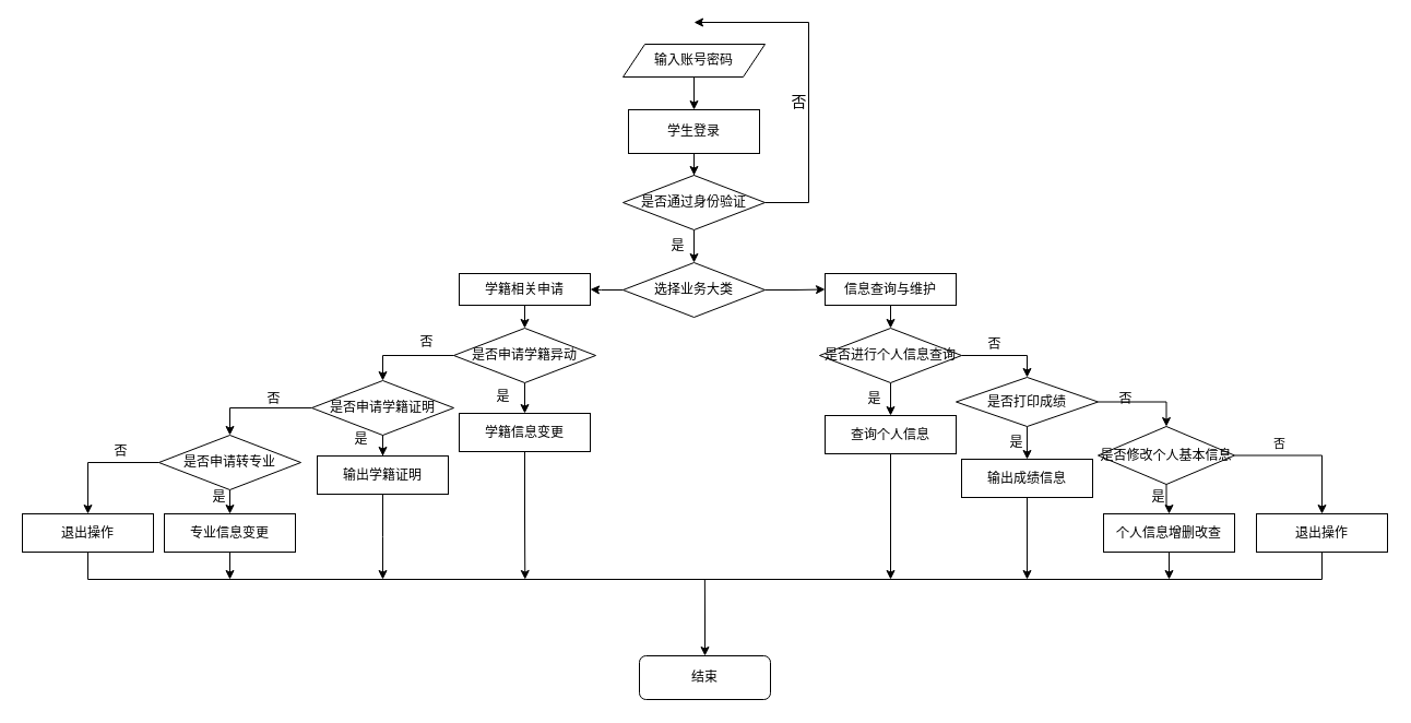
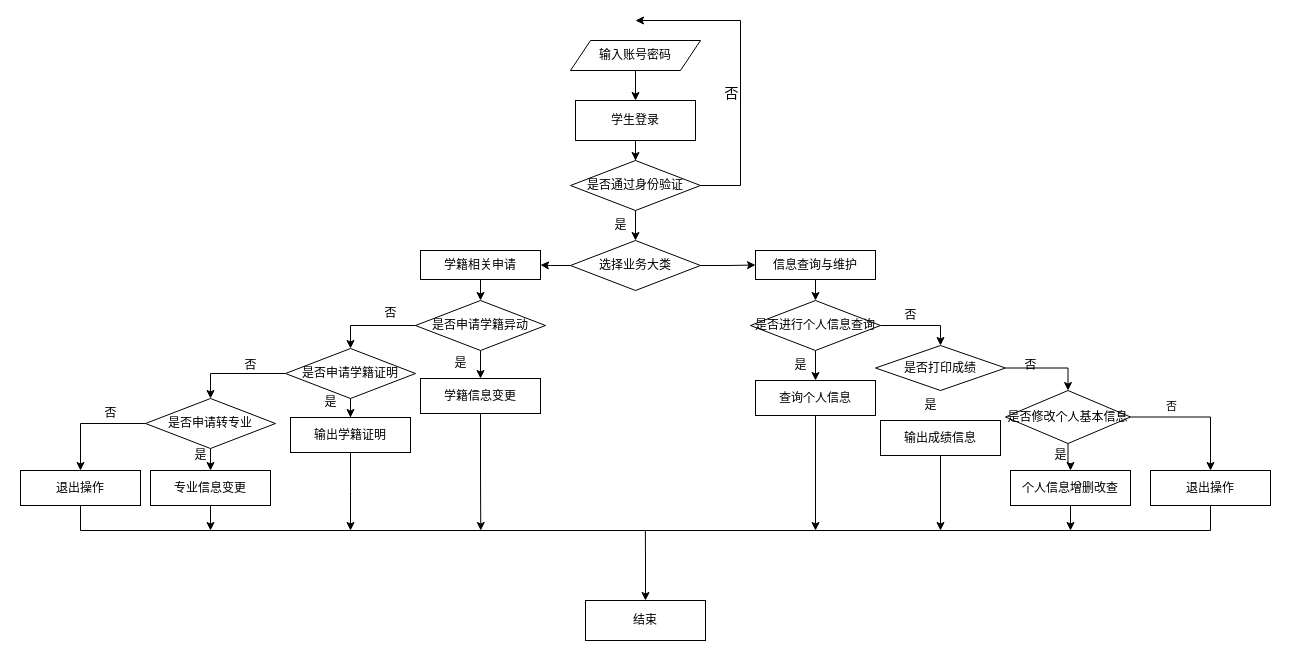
  <mxCell id="0" />
  <mxCell id="1" parent="0" />
  <mxCell id="2" value="" style="edgeStyle=orthogonalEdgeStyle;rounded=0;orthogonalLoop=1;jettySize=auto;html=1;" parent="1" source="3" target="5" edge="1"><mxGeometry relative="1" as="geometry" /></mxCell>
  <mxCell id="3" value="输入账号密码" style="shape=parallelogram;perimeter=parallelogramPerimeter;whiteSpace=wrap;html=1;fixedSize=1;" parent="1" vertex="1"><mxGeometry x="570" y="40" width="130" height="30" as="geometry" /></mxCell>
  <mxCell id="4" value="" style="edgeStyle=orthogonalEdgeStyle;rounded=0;orthogonalLoop=1;jettySize=auto;html=1;" parent="1" source="5" target="9" edge="1"><mxGeometry relative="1" as="geometry" /></mxCell>
  <mxCell id="5" value="学生登录" style="rounded=0;whiteSpace=wrap;html=1;" parent="1" vertex="1"><mxGeometry x="575" y="100" width="120" height="40" as="geometry" /></mxCell>
  <mxCell id="6" style="edgeStyle=orthogonalEdgeStyle;rounded=0;orthogonalLoop=1;jettySize=auto;html=1;exitX=1;exitY=0.5;exitDx=0;exitDy=0;" parent="1" source="9" edge="1"><mxGeometry relative="1" as="geometry"><mxPoint x="635" y="20" as="targetPoint" /><Array as="points"><mxPoint x="740" y="185" /><mxPoint x="740" y="20" /></Array></mxGeometry></mxCell>
  <mxCell id="7" value="&lt;font style=&quot;font-size: 14px;&quot;&gt;否&lt;/font&gt;" style="edgeLabel;html=1;align=center;verticalAlign=middle;resizable=0;points=[];" parent="6" vertex="1" connectable="0"><mxGeometry x="-0.143" y="-2" relative="1" as="geometry"><mxPoint x="-12" as="offset" /></mxGeometry></mxCell>
  <mxCell id="8" value="" style="edgeStyle=orthogonalEdgeStyle;rounded=0;orthogonalLoop=1;jettySize=auto;html=1;" parent="1" source="9" target="12" edge="1"><mxGeometry relative="1" as="geometry" /></mxCell>
  <mxCell id="9" value="是否通过身份验证" style="rhombus;whiteSpace=wrap;html=1;" parent="1" vertex="1"><mxGeometry x="570" y="160" width="130" height="50" as="geometry" /></mxCell>
  <mxCell id="10" value="" style="edgeStyle=orthogonalEdgeStyle;rounded=0;orthogonalLoop=1;jettySize=auto;html=1;" parent="1" source="12" target="42" edge="1"><mxGeometry relative="1" as="geometry" /></mxCell>
  <mxCell id="11" value="" style="edgeStyle=orthogonalEdgeStyle;rounded=0;orthogonalLoop=1;jettySize=auto;html=1;" parent="1" source="12" target="44" edge="1"><mxGeometry relative="1" as="geometry" /></mxCell>
  <mxCell id="12" value="选择业务大类&lt;div&gt;&lt;/div&gt;" style="rhombus;whiteSpace=wrap;html=1;" parent="1" vertex="1"><mxGeometry x="570" y="240" width="130" height="50" as="geometry" /></mxCell>
  <mxCell id="13" value="是" style="text;html=1;align=center;verticalAlign=middle;resizable=0;points=[];autosize=1;strokeColor=none;fillColor=none;" parent="1" vertex="1"><mxGeometry x="600" y="210" width="40" height="30" as="geometry" /></mxCell>
  <mxCell id="14" value="" style="edgeStyle=orthogonalEdgeStyle;rounded=0;orthogonalLoop=1;jettySize=auto;html=1;" parent="1" source="16" target="18" edge="1"><mxGeometry relative="1" as="geometry" /></mxCell>
  <mxCell id="15" style="edgeStyle=orthogonalEdgeStyle;rounded=0;orthogonalLoop=1;jettySize=auto;html=1;exitX=0;exitY=0.5;exitDx=0;exitDy=0;entryX=0.5;entryY=0;entryDx=0;entryDy=0;" parent="1" source="16" target="47" edge="1"><mxGeometry relative="1" as="geometry" /></mxCell>
  <mxCell id="16" value="是否申请学籍异动" style="rhombus;whiteSpace=wrap;html=1;" parent="1" vertex="1"><mxGeometry x="415" y="300" width="130" height="50" as="geometry" /></mxCell>
  <mxCell id="17" style="edgeStyle=orthogonalEdgeStyle;rounded=0;orthogonalLoop=1;jettySize=auto;html=1;exitX=0.5;exitY=1;exitDx=0;exitDy=0;" parent="1" source="18" edge="1"><mxGeometry relative="1" as="geometry"><mxPoint x="480.286" y="530" as="targetPoint" /></mxGeometry></mxCell>
  <mxCell id="18" value="学籍信息变更" style="rounded=0;whiteSpace=wrap;html=1;" parent="1" vertex="1"><mxGeometry x="420" y="378" width="120" height="35" as="geometry" /></mxCell>
  <mxCell id="19" value="是" style="text;html=1;align=center;verticalAlign=middle;resizable=0;points=[];autosize=1;strokeColor=none;fillColor=none;" parent="1" vertex="1"><mxGeometry x="440" y="348" width="40" height="30" as="geometry" /></mxCell>
  <mxCell id="20" value="" style="group" parent="1" vertex="1" connectable="0"><mxGeometry x="750" y="250" width="385" height="276" as="geometry" /></mxCell>
  <mxCell id="21" value="" style="group" parent="20" vertex="1" connectable="0"><mxGeometry y="50" width="385" height="205" as="geometry" /></mxCell>
  <mxCell id="22" value="" style="edgeStyle=orthogonalEdgeStyle;rounded=0;orthogonalLoop=1;jettySize=auto;html=1;" parent="21" source="24" target="26" edge="1"><mxGeometry relative="1" as="geometry" /></mxCell>
  <mxCell id="23" style="edgeStyle=orthogonalEdgeStyle;rounded=0;orthogonalLoop=1;jettySize=auto;html=1;exitX=1;exitY=0.5;exitDx=0;exitDy=0;entryX=0.5;entryY=0;entryDx=0;entryDy=0;" parent="21" source="24" target="28" edge="1"><mxGeometry relative="1" as="geometry" /></mxCell>
  <mxCell id="24" value="是否进行个人信息查询" style="rhombus;whiteSpace=wrap;html=1;" parent="21" vertex="1"><mxGeometry width="130" height="50" as="geometry" /></mxCell>
  <mxCell id="25" style="edgeStyle=orthogonalEdgeStyle;rounded=0;orthogonalLoop=1;jettySize=auto;html=1;exitX=0.5;exitY=1;exitDx=0;exitDy=0;" parent="21" source="26" edge="1"><mxGeometry relative="1" as="geometry"><mxPoint x="65" y="230" as="targetPoint" /></mxGeometry></mxCell>
  <mxCell id="26" value="查询个人信息" style="rounded=0;whiteSpace=wrap;html=1;" parent="21" vertex="1"><mxGeometry x="5" y="80" width="120" height="35" as="geometry" /></mxCell>
- <mxCell id="27" value="" style="edgeStyle=orthogonalEdgeStyle;rounded=0;orthogonalLoop=1;jettySize=auto;html=1;" parent="21" source="28" target="31" edge="1"><mxGeometry relative="1" as="geometry" /></mxCell>
  <mxCell id="28" value="是否打印成绩" style="rhombus;whiteSpace=wrap;html=1;" parent="21" vertex="1"><mxGeometry x="125" y="45" width="130" height="45" as="geometry" /></mxCell>
  <mxCell id="29" value="否" style="text;html=1;align=center;verticalAlign=middle;resizable=0;points=[];autosize=1;strokeColor=none;fillColor=none;" parent="21" vertex="1"><mxGeometry x="140" width="40" height="30" as="geometry" /></mxCell>
  <mxCell id="30" style="edgeStyle=orthogonalEdgeStyle;rounded=0;orthogonalLoop=1;jettySize=auto;html=1;exitX=0.5;exitY=1;exitDx=0;exitDy=0;" parent="21" source="31" edge="1"><mxGeometry relative="1" as="geometry"><mxPoint x="190" y="230" as="targetPoint" /></mxGeometry></mxCell>
  <mxCell id="31" value="输出成绩信息" style="rounded=0;whiteSpace=wrap;html=1;" parent="21" vertex="1"><mxGeometry x="130" y="120" width="120" height="35" as="geometry" /></mxCell>
  <mxCell id="32" value="是" style="text;html=1;align=center;verticalAlign=middle;resizable=0;points=[];autosize=1;strokeColor=none;fillColor=none;" parent="21" vertex="1"><mxGeometry x="160" y="90" width="40" height="30" as="geometry" /></mxCell>
  <mxCell id="33" value="是" style="text;html=1;align=center;verticalAlign=middle;resizable=0;points=[];autosize=1;strokeColor=none;fillColor=none;" parent="21" vertex="1"><mxGeometry x="30" y="50" width="40" height="30" as="geometry" /></mxCell>
  <mxCell id="34" style="edgeStyle=orthogonalEdgeStyle;rounded=0;orthogonalLoop=1;jettySize=auto;html=1;exitX=1;exitY=0.5;exitDx=0;exitDy=0;entryX=0.5;entryY=0;entryDx=0;entryDy=0;" parent="21" source="28" target="36" edge="1"><mxGeometry relative="1" as="geometry"><mxPoint x="330" y="142" as="sourcePoint" /></mxGeometry></mxCell>
  <mxCell id="35" value="" style="edgeStyle=orthogonalEdgeStyle;rounded=0;orthogonalLoop=1;jettySize=auto;html=1;" parent="21" source="36" target="39" edge="1"><mxGeometry relative="1" as="geometry" /></mxCell>
  <mxCell id="36" value="是否修改个人基本信息" style="rhombus;whiteSpace=wrap;html=1;" parent="21" vertex="1"><mxGeometry x="255" y="90" width="125" height="53" as="geometry" /></mxCell>
  <mxCell id="37" value="否" style="text;html=1;align=center;verticalAlign=middle;resizable=0;points=[];autosize=1;strokeColor=none;fillColor=none;" parent="21" vertex="1"><mxGeometry x="260" y="50" width="40" height="30" as="geometry" /></mxCell>
  <mxCell id="38" style="edgeStyle=orthogonalEdgeStyle;rounded=0;orthogonalLoop=1;jettySize=auto;html=1;exitX=0.5;exitY=1;exitDx=0;exitDy=0;" parent="21" source="39" edge="1"><mxGeometry relative="1" as="geometry"><mxPoint x="320" y="230" as="targetPoint" /></mxGeometry></mxCell>
  <mxCell id="39" value="个人信息增删改查" style="rounded=0;whiteSpace=wrap;html=1;" parent="21" vertex="1"><mxGeometry x="260" y="170" width="120" height="35" as="geometry" /></mxCell>
  <mxCell id="40" value="是" style="text;html=1;align=center;verticalAlign=middle;resizable=0;points=[];autosize=1;strokeColor=none;fillColor=none;" parent="21" vertex="1"><mxGeometry x="290" y="140" width="40" height="30" as="geometry" /></mxCell>
  <mxCell id="41" style="edgeStyle=orthogonalEdgeStyle;rounded=0;orthogonalLoop=1;jettySize=auto;html=1;exitX=0.5;exitY=1;exitDx=0;exitDy=0;entryX=0.5;entryY=0;entryDx=0;entryDy=0;" parent="20" source="42" target="24" edge="1"><mxGeometry relative="1" as="geometry" /></mxCell>
  <mxCell id="42" value="信息查询与维护" style="rounded=0;whiteSpace=wrap;html=1;" parent="20" vertex="1"><mxGeometry x="5" width="120" height="29" as="geometry" /></mxCell>
  <mxCell id="43" style="edgeStyle=orthogonalEdgeStyle;rounded=0;orthogonalLoop=1;jettySize=auto;html=1;exitX=0.5;exitY=1;exitDx=0;exitDy=0;entryX=0.5;entryY=0;entryDx=0;entryDy=0;" parent="1" source="44" target="16" edge="1"><mxGeometry relative="1" as="geometry" /></mxCell>
  <mxCell id="44" value="学籍相关申请" style="rounded=0;whiteSpace=wrap;html=1;" parent="1" vertex="1"><mxGeometry x="420" y="250" width="120" height="29" as="geometry" /></mxCell>
  <mxCell id="45" value="" style="edgeStyle=orthogonalEdgeStyle;rounded=0;orthogonalLoop=1;jettySize=auto;html=1;" parent="1" source="47" target="49" edge="1"><mxGeometry relative="1" as="geometry" /></mxCell>
  <mxCell id="46" style="edgeStyle=orthogonalEdgeStyle;rounded=0;orthogonalLoop=1;jettySize=auto;html=1;exitX=0;exitY=0.5;exitDx=0;exitDy=0;entryX=0.5;entryY=0;entryDx=0;entryDy=0;" parent="1" source="47" target="53" edge="1"><mxGeometry relative="1" as="geometry" /></mxCell>
  <mxCell id="47" value="是否申请学籍证明" style="rhombus;whiteSpace=wrap;html=1;" parent="1" vertex="1"><mxGeometry x="285" y="348" width="130" height="50" as="geometry" /></mxCell>
  <mxCell id="48" style="edgeStyle=orthogonalEdgeStyle;rounded=0;orthogonalLoop=1;jettySize=auto;html=1;exitX=0.5;exitY=1;exitDx=0;exitDy=0;" parent="1" source="49" edge="1"><mxGeometry relative="1" as="geometry"><mxPoint x="350" y="530" as="targetPoint" /></mxGeometry></mxCell>
  <mxCell id="49" value="输出学籍证明" style="rounded=0;whiteSpace=wrap;html=1;" parent="1" vertex="1"><mxGeometry x="290" y="417" width="120" height="35" as="geometry" /></mxCell>
  <mxCell id="50" value="是" style="text;html=1;align=center;verticalAlign=middle;resizable=0;points=[];autosize=1;strokeColor=none;fillColor=none;" parent="1" vertex="1"><mxGeometry x="310" y="387" width="40" height="30" as="geometry" /></mxCell>
  <mxCell id="51" value="" style="edgeStyle=orthogonalEdgeStyle;rounded=0;orthogonalLoop=1;jettySize=auto;html=1;" parent="1" source="53" target="55" edge="1"><mxGeometry relative="1" as="geometry" /></mxCell>
  <mxCell id="52" style="edgeStyle=orthogonalEdgeStyle;rounded=0;orthogonalLoop=1;jettySize=auto;html=1;exitX=0;exitY=0.5;exitDx=0;exitDy=0;entryX=0.5;entryY=0;entryDx=0;entryDy=0;" parent="1" source="53" target="60" edge="1"><mxGeometry relative="1" as="geometry" /></mxCell>
  <mxCell id="53" value="是否申请转专业" style="rhombus;whiteSpace=wrap;html=1;" parent="1" vertex="1"><mxGeometry x="145" y="398" width="130" height="50" as="geometry" /></mxCell>
  <mxCell id="54" style="edgeStyle=orthogonalEdgeStyle;rounded=0;orthogonalLoop=1;jettySize=auto;html=1;exitX=0.5;exitY=1;exitDx=0;exitDy=0;" parent="1" source="55" edge="1"><mxGeometry relative="1" as="geometry"><mxPoint x="210" y="530" as="targetPoint" /></mxGeometry></mxCell>
  <mxCell id="55" value="专业信息变更" style="rounded=0;whiteSpace=wrap;html=1;" parent="1" vertex="1"><mxGeometry x="150" y="470" width="120" height="35" as="geometry" /></mxCell>
  <mxCell id="56" value="是" style="text;html=1;align=center;verticalAlign=middle;resizable=0;points=[];autosize=1;strokeColor=none;fillColor=none;" parent="1" vertex="1"><mxGeometry x="180" y="440" width="40" height="30" as="geometry" /></mxCell>
  <mxCell id="57" value="否" style="text;html=1;align=center;verticalAlign=middle;resizable=0;points=[];autosize=1;strokeColor=none;fillColor=none;" parent="1" vertex="1"><mxGeometry x="370" y="298" width="40" height="30" as="geometry" /></mxCell>
  <mxCell id="58" value="否" style="text;html=1;align=center;verticalAlign=middle;resizable=0;points=[];autosize=1;strokeColor=none;fillColor=none;" parent="1" vertex="1"><mxGeometry x="230" y="350" width="40" height="30" as="geometry" /></mxCell>
  <mxCell id="59" style="edgeStyle=orthogonalEdgeStyle;rounded=0;orthogonalLoop=1;jettySize=auto;html=1;exitX=0.5;exitY=1;exitDx=0;exitDy=0;entryX=0.5;entryY=1;entryDx=0;entryDy=0;endArrow=none;endFill=0;" parent="1" source="60" target="62" edge="1"><mxGeometry relative="1" as="geometry"><Array as="points"><mxPoint x="80" y="530" /><mxPoint x="1210" y="530" /></Array></mxGeometry></mxCell>
  <mxCell id="60" value="退出操作" style="rounded=0;whiteSpace=wrap;html=1;" parent="1" vertex="1"><mxGeometry x="20" y="470" width="120" height="35" as="geometry" /></mxCell>
  <mxCell id="61" value="否" style="text;html=1;align=center;verticalAlign=middle;resizable=0;points=[];autosize=1;strokeColor=none;fillColor=none;" parent="1" vertex="1"><mxGeometry x="90" y="398" width="40" height="30" as="geometry" /></mxCell>
  <mxCell id="62" value="退出操作" style="rounded=0;whiteSpace=wrap;html=1;" parent="1" vertex="1"><mxGeometry x="1150" y="470" width="120" height="35" as="geometry" /></mxCell>
  <mxCell id="63" style="edgeStyle=orthogonalEdgeStyle;rounded=0;orthogonalLoop=1;jettySize=auto;html=1;exitX=1;exitY=0.5;exitDx=0;exitDy=0;" parent="1" source="36" target="62" edge="1"><mxGeometry relative="1" as="geometry" /></mxCell>
  <mxCell id="64" value="否" style="edgeLabel;html=1;align=center;verticalAlign=middle;resizable=0;points=[];" parent="63" vertex="1" connectable="0"><mxGeometry x="-0.452" y="2" relative="1" as="geometry"><mxPoint x="3" y="-9" as="offset" /></mxGeometry></mxCell>
  <mxCell id="65" style="edgeStyle=orthogonalEdgeStyle;rounded=0;orthogonalLoop=1;jettySize=auto;html=1;exitX=0.5;exitY=0;exitDx=0;exitDy=0;endArrow=none;endFill=0;startArrow=classic;startFill=1;" parent="1" source="66" edge="1"><mxGeometry relative="1" as="geometry"><mxPoint x="644.857" y="530" as="targetPoint" /></mxGeometry></mxCell>
- <mxCell id="66" value="结束" style="rounded=1;whiteSpace=wrap;html=1;" parent="1" vertex="1"><mxGeometry x="585" y="600" width="120" height="40" as="geometry" /></mxCell>
+ <mxCell id="66" value="结束" style="whiteSpace=wrap;html=1;rounded=0;" parent="1" vertex="1"><mxGeometry x="585" y="600" width="120" height="40" as="geometry" /></mxCell>
